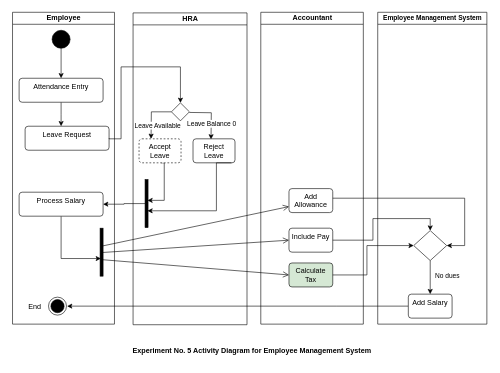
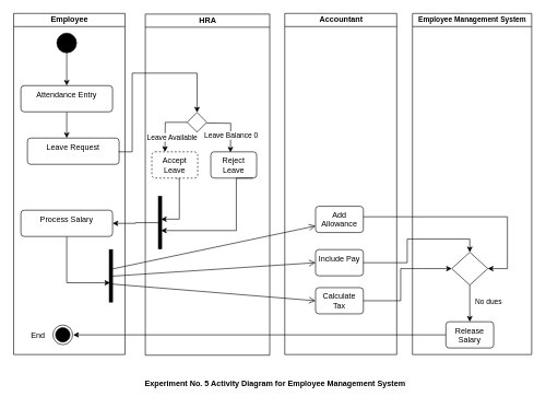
  <mxCell id="0" />
  <mxCell id="1" parent="0" />
  <mxCell id="2" value="&lt;b&gt;&lt;font style=&quot;font-size: 12px;&quot;&gt;Experiment No. 5 Activity Diagram for Employee Management System&lt;/font&gt;&lt;/b&gt;" style="text;html=1;align=center;verticalAlign=middle;resizable=0;points=[];autosize=1;strokeColor=none;fillColor=none;" parent="1" vertex="1"><mxGeometry x="209" y="570" width="420" height="30" as="geometry" /></mxCell>
  <mxCell id="3" value="&lt;font style=&quot;font-size: 11px;&quot;&gt;Employee Management System&lt;/font&gt;" style="swimlane;startSize=20;html=1;" parent="1" vertex="1"><mxGeometry x="629" y="20" width="182" height="520" as="geometry" /></mxCell>
  <mxCell id="4" style="edgeStyle=orthogonalEdgeStyle;rounded=0;orthogonalLoop=1;jettySize=auto;html=1;entryX=0.5;entryY=0;entryDx=0;entryDy=0;" parent="3" source="6" target="8" edge="1"><mxGeometry relative="1" as="geometry"><mxPoint x="88" y="450" as="targetPoint" /></mxGeometry></mxCell>
  <mxCell id="5" value="No dues" style="edgeLabel;html=1;align=center;verticalAlign=middle;resizable=0;points=[];" parent="4" vertex="1" connectable="0"><mxGeometry x="-0.245" y="-3" relative="1" as="geometry"><mxPoint x="31" y="3" as="offset" /></mxGeometry></mxCell>
  <mxCell id="6" value="" style="rhombus;" parent="3" vertex="1"><mxGeometry x="60" y="364" width="55" height="50" as="geometry" /></mxCell>
  <mxCell id="7" style="edgeStyle=orthogonalEdgeStyle;rounded=0;orthogonalLoop=1;jettySize=auto;html=1;" parent="3" source="8" edge="1"><mxGeometry relative="1" as="geometry"><mxPoint x="-518" y="490" as="targetPoint" /><Array as="points"><mxPoint x="-68" y="490" /><mxPoint x="-68" y="490" /></Array></mxGeometry></mxCell>
- <mxCell id="8" value="Add Salary" style="html=1;align=center;verticalAlign=top;rounded=1;absoluteArcSize=1;arcSize=10;dashed=0;whiteSpace=wrap;" parent="3" vertex="1"><mxGeometry x="51" y="470" width="73" height="40" as="geometry" /></mxCell>
+ <mxCell id="8" value="Release Salary" style="html=1;align=center;verticalAlign=top;rounded=1;absoluteArcSize=1;arcSize=10;dashed=0;whiteSpace=wrap;" parent="3" vertex="1"><mxGeometry x="51" y="470" width="73" height="40" as="geometry" /></mxCell>
  <mxCell id="9" value="Employee" style="swimlane;startSize=20;html=1;" parent="1" vertex="1"><mxGeometry x="20" y="20" width="170" height="520" as="geometry" /></mxCell>
  <mxCell id="10" value="" style="ellipse;fillColor=strokeColor;html=1;movable=0;resizable=0;rotatable=0;deletable=0;editable=0;locked=1;connectable=0;" parent="9" vertex="1"><mxGeometry x="66" y="30" width="30" height="30" as="geometry" /></mxCell>
  <mxCell id="11" style="edgeStyle=orthogonalEdgeStyle;rounded=0;orthogonalLoop=1;jettySize=auto;html=1;" parent="9" source="12" edge="1"><mxGeometry relative="1" as="geometry"><mxPoint x="81" y="190" as="targetPoint" /></mxGeometry></mxCell>
  <mxCell id="12" value="Attendance Entry" style="html=1;align=center;verticalAlign=top;rounded=1;absoluteArcSize=1;arcSize=10;dashed=0;whiteSpace=wrap;" parent="9" vertex="1"><mxGeometry x="11" y="110" width="140" height="40" as="geometry" /></mxCell>
  <mxCell id="13" style="edgeStyle=orthogonalEdgeStyle;rounded=0;orthogonalLoop=1;jettySize=auto;html=1;" parent="9" source="10" target="12" edge="1"><mxGeometry relative="1" as="geometry"><mxPoint x="75" y="100" as="targetPoint" /></mxGeometry></mxCell>
  <mxCell id="14" value="Leave Request" style="html=1;align=center;verticalAlign=top;rounded=1;absoluteArcSize=1;arcSize=10;dashed=0;whiteSpace=wrap;" parent="9" vertex="1"><mxGeometry x="21" y="190" width="140" height="40" as="geometry" /></mxCell>
  <mxCell id="15" style="edgeStyle=orthogonalEdgeStyle;rounded=0;orthogonalLoop=1;jettySize=auto;html=1;entryX=0.267;entryY=0.633;entryDx=0;entryDy=0;entryPerimeter=0;" parent="9" source="16" target="17" edge="1"><mxGeometry relative="1" as="geometry"><mxPoint x="130" y="420" as="targetPoint" /><Array as="points"><mxPoint x="81" y="411" /></Array></mxGeometry></mxCell>
  <mxCell id="16" value="Process Salary" style="html=1;align=center;verticalAlign=top;rounded=1;absoluteArcSize=1;arcSize=10;dashed=0;whiteSpace=wrap;" parent="9" vertex="1"><mxGeometry x="11" y="300" width="140" height="40" as="geometry" /></mxCell>
  <mxCell id="17" value="" style="html=1;points=[];perimeter=orthogonalPerimeter;fillColor=strokeColor;" parent="9" vertex="1"><mxGeometry x="146" y="360" width="5" height="80" as="geometry" /></mxCell>
  <mxCell id="18" value="Accountant" style="swimlane;startSize=20;html=1;" parent="1" vertex="1"><mxGeometry x="434" y="20" width="171" height="520" as="geometry" /></mxCell>
  <mxCell id="19" value="Add Allowance" style="html=1;align=center;verticalAlign=top;rounded=1;absoluteArcSize=1;arcSize=10;dashed=0;whiteSpace=wrap;" parent="18" vertex="1"><mxGeometry x="47" y="294" width="73" height="40" as="geometry" /></mxCell>
  <mxCell id="20" value="Include Pay" style="html=1;align=center;verticalAlign=top;rounded=1;absoluteArcSize=1;arcSize=10;dashed=0;whiteSpace=wrap;" parent="18" vertex="1"><mxGeometry x="47" y="360" width="73" height="40" as="geometry" /></mxCell>
- <mxCell id="21" value="Calculate Tax" style="html=1;align=center;verticalAlign=top;rounded=1;absoluteArcSize=1;arcSize=10;dashed=0;whiteSpace=wrap;fillColor=#d5e8d4;" parent="18" vertex="1"><mxGeometry x="47" y="418" width="73" height="40" as="geometry" /></mxCell>
+ <mxCell id="21" value="Calculate Tax" style="html=1;align=center;verticalAlign=top;rounded=1;absoluteArcSize=1;arcSize=10;dashed=0;whiteSpace=wrap;" parent="18" vertex="1"><mxGeometry x="47" y="418" width="73" height="40" as="geometry" /></mxCell>
  <mxCell id="22" value="HRA" style="swimlane;startSize=20;html=1;" parent="1" vertex="1"><mxGeometry x="221" y="21" width="190" height="520" as="geometry" /></mxCell>
  <mxCell id="23" style="edgeStyle=orthogonalEdgeStyle;rounded=0;orthogonalLoop=1;jettySize=auto;html=1;exitX=1;exitY=0.5;exitDx=0;exitDy=0;" parent="22" source="14" edge="1"><mxGeometry relative="1" as="geometry"><mxPoint x="79" y="150" as="targetPoint" /><mxPoint x="-60" y="210" as="sourcePoint" /><Array as="points"><mxPoint x="-20" y="210" /><mxPoint x="-20" y="90" /><mxPoint x="79" y="90" /></Array></mxGeometry></mxCell>
  <mxCell id="24" style="edgeStyle=orthogonalEdgeStyle;rounded=0;orthogonalLoop=1;jettySize=auto;html=1;" parent="22" source="28" edge="1"><mxGeometry relative="1" as="geometry"><mxPoint x="30" y="210" as="targetPoint" /></mxGeometry></mxCell>
  <mxCell id="25" value="Leave Available" style="edgeLabel;html=1;align=center;verticalAlign=middle;resizable=0;points=[];" parent="24" vertex="1" connectable="0"><mxGeometry x="0.125" relative="1" as="geometry"><mxPoint x="10" y="12" as="offset" /></mxGeometry></mxCell>
  <mxCell id="26" style="edgeStyle=orthogonalEdgeStyle;rounded=0;orthogonalLoop=1;jettySize=auto;html=1;" parent="22" edge="1"><mxGeometry relative="1" as="geometry"><mxPoint x="130" y="211" as="targetPoint" /><mxPoint x="94" y="166" as="sourcePoint" /></mxGeometry></mxCell>
  <mxCell id="27" value="Leave Balance 0" style="edgeLabel;html=1;align=center;verticalAlign=middle;resizable=0;points=[];" parent="26" vertex="1" connectable="0"><mxGeometry x="0.059" relative="1" as="geometry"><mxPoint y="12" as="offset" /></mxGeometry></mxCell>
  <mxCell id="28" value="" style="rhombus;" parent="22" vertex="1"><mxGeometry x="64" y="150" width="30" height="30" as="geometry" /></mxCell>
  <mxCell id="29" style="edgeStyle=orthogonalEdgeStyle;rounded=0;orthogonalLoop=1;jettySize=auto;html=1;entryX=0.4;entryY=0.533;entryDx=0;entryDy=0;entryPerimeter=0;exitX=0.5;exitY=1;exitDx=0;exitDy=0;" parent="22" edge="1"><mxGeometry relative="1" as="geometry"><mxPoint x="24" y="312.64" as="targetPoint" /><mxPoint x="47" y="250" as="sourcePoint" /><Array as="points"><mxPoint x="52" y="250" /><mxPoint x="52" y="313" /></Array></mxGeometry></mxCell>
  <mxCell id="30" value="Accept Leave" style="html=1;align=center;verticalAlign=top;rounded=1;absoluteArcSize=1;arcSize=10;dashed=1;whiteSpace=wrap;" parent="22" vertex="1"><mxGeometry x="10" y="210" width="70" height="40" as="geometry" /></mxCell>
  <mxCell id="31" value="Reject Leave" style="html=1;align=center;verticalAlign=top;rounded=1;absoluteArcSize=1;arcSize=10;dashed=0;whiteSpace=wrap;" parent="22" vertex="1"><mxGeometry x="100" y="210" width="70" height="40" as="geometry" /></mxCell>
  <mxCell id="32" value="" style="html=1;points=[];perimeter=orthogonalPerimeter;fillColor=strokeColor;" parent="22" vertex="1"><mxGeometry x="20" y="278" width="5" height="80" as="geometry" /></mxCell>
  <mxCell id="33" style="edgeStyle=orthogonalEdgeStyle;rounded=0;orthogonalLoop=1;jettySize=auto;html=1;" parent="22" edge="1"><mxGeometry relative="1" as="geometry"><mxPoint x="164" y="250" as="sourcePoint" /><mxPoint x="24" y="330" as="targetPoint" /><Array as="points"><mxPoint x="139" y="250" /><mxPoint x="139" y="330" /></Array></mxGeometry></mxCell>
  <mxCell id="34" style="edgeStyle=orthogonalEdgeStyle;rounded=0;orthogonalLoop=1;jettySize=auto;html=1;entryX=1;entryY=0.5;entryDx=0;entryDy=0;" parent="1" source="32" target="16" edge="1"><mxGeometry relative="1" as="geometry" /></mxCell>
  <mxCell id="35" value="" style="endArrow=open;startArrow=none;endFill=0;startFill=0;endSize=8;html=1;verticalAlign=bottom;labelBackgroundColor=none;strokeWidth=1;rounded=0;entryX=0;entryY=0.75;entryDx=0;entryDy=0;exitX=0.5;exitY=0.375;exitDx=0;exitDy=0;exitPerimeter=0;" parent="1" source="17" target="19" edge="1"><mxGeometry width="160" relative="1" as="geometry"><mxPoint x="181" y="410" as="sourcePoint" /><mxPoint x="341" y="410" as="targetPoint" /></mxGeometry></mxCell>
  <mxCell id="36" value="" style="endArrow=open;startArrow=none;endFill=0;startFill=0;endSize=8;html=1;verticalAlign=bottom;labelBackgroundColor=none;strokeWidth=1;rounded=0;entryX=0;entryY=0.5;entryDx=0;entryDy=0;exitX=0.5;exitY=0.508;exitDx=0;exitDy=0;exitPerimeter=0;" parent="1" source="17" target="20" edge="1"><mxGeometry width="160" relative="1" as="geometry"><mxPoint x="191" y="420" as="sourcePoint" /><mxPoint x="511" y="370" as="targetPoint" /></mxGeometry></mxCell>
  <mxCell id="37" value="" style="endArrow=open;startArrow=none;endFill=0;startFill=0;endSize=8;html=1;verticalAlign=bottom;labelBackgroundColor=none;strokeWidth=1;rounded=0;entryX=0;entryY=0.5;entryDx=0;entryDy=0;exitX=0.933;exitY=0.658;exitDx=0;exitDy=0;exitPerimeter=0;" parent="1" source="17" target="21" edge="1"><mxGeometry width="160" relative="1" as="geometry"><mxPoint x="201" y="430" as="sourcePoint" /><mxPoint x="521" y="380" as="targetPoint" /></mxGeometry></mxCell>
  <mxCell id="38" style="edgeStyle=orthogonalEdgeStyle;rounded=0;orthogonalLoop=1;jettySize=auto;html=1;entryX=1;entryY=0.5;entryDx=0;entryDy=0;" parent="1" source="19" target="6" edge="1"><mxGeometry relative="1" as="geometry"><Array as="points"><mxPoint x="774" y="330" /><mxPoint x="774" y="409" /></Array></mxGeometry></mxCell>
  <mxCell id="39" value="" style="ellipse;html=1;shape=endState;fillColor=strokeColor;" parent="1" vertex="1"><mxGeometry x="80" y="495" width="30" height="30" as="geometry" /></mxCell>
  <mxCell id="40" value="End" style="text;html=1;align=center;verticalAlign=middle;resizable=0;points=[];autosize=1;strokeColor=none;fillColor=none;" parent="1" vertex="1"><mxGeometry x="37" y="496" width="40" height="30" as="geometry" /></mxCell>
  <mxCell id="41" style="edgeStyle=orthogonalEdgeStyle;rounded=0;orthogonalLoop=1;jettySize=auto;html=1;entryX=0;entryY=0.5;entryDx=0;entryDy=0;" parent="1" source="21" target="6" edge="1"><mxGeometry relative="1" as="geometry"><Array as="points"><mxPoint x="611" y="458" /><mxPoint x="611" y="409" /></Array></mxGeometry></mxCell>
  <mxCell id="42" style="edgeStyle=orthogonalEdgeStyle;rounded=0;orthogonalLoop=1;jettySize=auto;html=1;entryX=0.5;entryY=0;entryDx=0;entryDy=0;" edge="1" parent="1" source="20" target="6"><mxGeometry relative="1" as="geometry"><Array as="points"><mxPoint x="621" y="400" /><mxPoint x="621" y="364" /><mxPoint x="717" y="364" /></Array></mxGeometry></mxCell>
